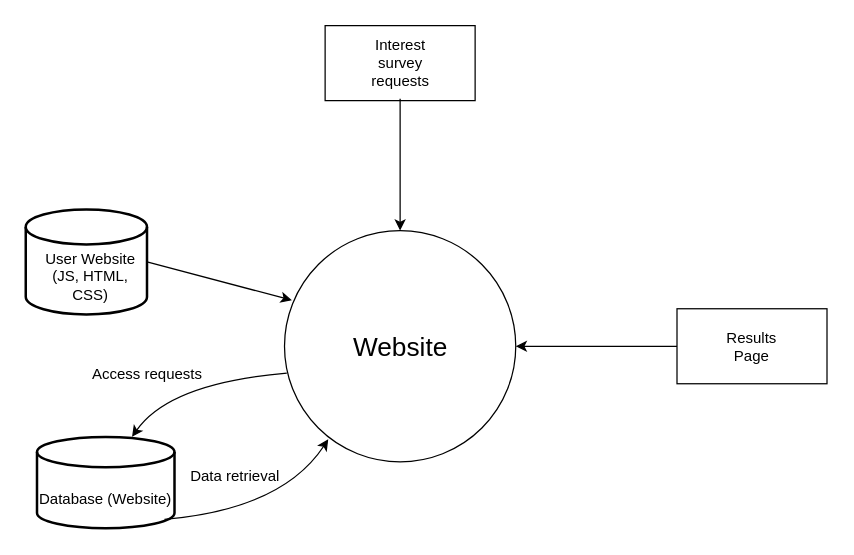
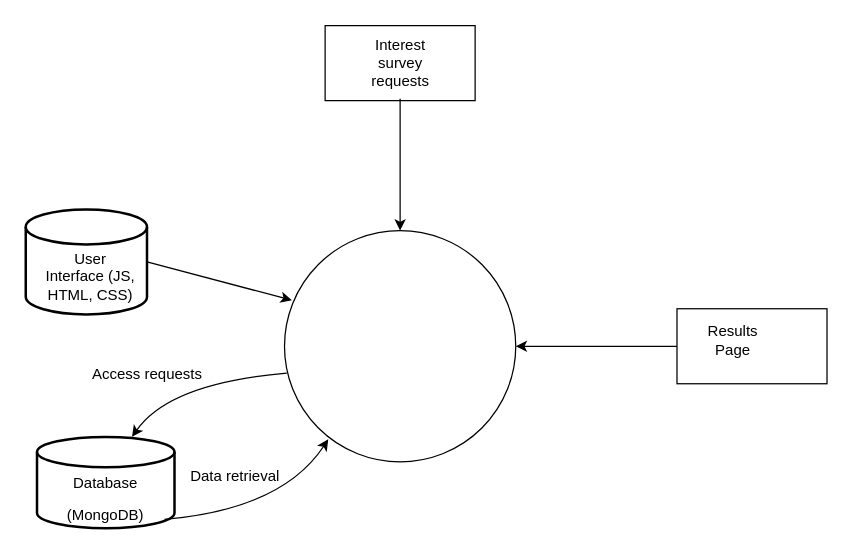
  <mxCell id="0" />
  <mxCell id="1" parent="0" />
  <mxCell id="2" value="" style="ellipse;whiteSpace=wrap;html=1;aspect=fixed;" vertex="1" parent="1"><mxGeometry x="227" y="184" width="185" height="185" as="geometry" /></mxCell>
- <mxCell id="3" value="&lt;font style=&quot;font-size: 21px&quot;&gt;Website&lt;/font&gt;" style="text;html=1;strokeColor=none;fillColor=none;align=center;verticalAlign=middle;whiteSpace=wrap;rounded=0;" vertex="1" parent="1"><mxGeometry x="289.5" y="261.5" width="60" height="30" as="geometry" /></mxCell>
  <mxCell id="4" value="" style="strokeWidth=2;html=1;shape=mxgraph.flowchart.database;whiteSpace=wrap;fontSize=21;" vertex="1" parent="1"><mxGeometry x="29" y="349" width="110" height="73" as="geometry" /></mxCell>
- <mxCell id="5" value="&lt;font style=&quot;font-size: 12px ; line-height: 0.7&quot;&gt;Database (Website)&lt;/font&gt;" style="text;html=1;strokeColor=none;fillColor=none;align=center;verticalAlign=middle;whiteSpace=wrap;rounded=0;fontSize=21;" vertex="1" parent="1"><mxGeometry x="29" y="370" width="110" height="50" as="geometry" /></mxCell>
+ <mxCell id="5" value="&lt;font style=&quot;font-size: 12px ; line-height: 0.7&quot;&gt;Database (MongoDB)&lt;/font&gt;" style="text;html=1;strokeColor=none;fillColor=none;align=center;verticalAlign=middle;whiteSpace=wrap;rounded=0;fontSize=21;" vertex="1" parent="1"><mxGeometry x="29" y="370" width="110" height="50" as="geometry" /></mxCell>
  <mxCell id="6" value="" style="curved=1;endArrow=classic;html=1;rounded=0;fontSize=12;exitX=0.01;exitY=0.616;exitDx=0;exitDy=0;exitPerimeter=0;entryX=0.691;entryY=0;entryDx=0;entryDy=0;entryPerimeter=0;" edge="1" parent="1" source="2" target="4"><mxGeometry width="50" height="50" relative="1" as="geometry"><mxPoint x="93" y="324" as="sourcePoint" /><mxPoint x="143" y="274" as="targetPoint" /><Array as="points"><mxPoint x="135" y="306" /></Array></mxGeometry></mxCell>
  <mxCell id="7" value="" style="group;rotation=180;" vertex="1" connectable="0" parent="1"><mxGeometry x="46" y="295" width="189.17" height="111.96" as="geometry" /></mxCell>
  <mxCell id="8" value="" style="group;rotation=-180;" vertex="1" connectable="0" parent="7"><mxGeometry width="189.17" height="111.96" as="geometry" /></mxCell>
  <mxCell id="9" value="" style="curved=1;endArrow=classic;html=1;rounded=0;fontSize=12;exitX=0.01;exitY=0.616;exitDx=0;exitDy=0;exitPerimeter=0;" edge="1" parent="8"><mxGeometry width="50" height="50" relative="1" as="geometry"><mxPoint x="85" y="120" as="sourcePoint" /><mxPoint x="216" y="56" as="targetPoint" /><Array as="points"><mxPoint x="179" y="112" /></Array></mxGeometry></mxCell>
  <mxCell id="10" value="&lt;div style=&quot;text-align: center&quot;&gt;&lt;span&gt;&lt;font face=&quot;helvetica&quot;&gt;Data retrieval&amp;nbsp;&lt;/font&gt;&lt;/span&gt;&lt;/div&gt;" style="text;whiteSpace=wrap;html=1;fontSize=12;" vertex="1" parent="8"><mxGeometry x="104" y="72.0" width="85.17" height="28" as="geometry" /></mxCell>
  <mxCell id="11" value="Access requests" style="text;html=1;strokeColor=none;fillColor=none;align=center;verticalAlign=middle;whiteSpace=wrap;rounded=0;fontSize=12;" vertex="1" parent="1"><mxGeometry x="56" y="284" width="123" height="30" as="geometry" /></mxCell>
  <mxCell id="12" value="" style="rounded=0;whiteSpace=wrap;html=1;fontSize=12;" vertex="1" parent="1"><mxGeometry x="259.5" y="20" width="120" height="60" as="geometry" /></mxCell>
  <mxCell id="13" value="Interest survey requests" style="text;html=1;strokeColor=none;fillColor=none;align=center;verticalAlign=middle;whiteSpace=wrap;rounded=0;fontSize=12;" vertex="1" parent="1"><mxGeometry x="289.5" y="21.5" width="60" height="57" as="geometry" /></mxCell>
  <mxCell id="14" value="" style="endArrow=classic;html=1;rounded=0;fontSize=12;exitX=0.5;exitY=1;exitDx=0;exitDy=0;entryX=0.5;entryY=0;entryDx=0;entryDy=0;" edge="1" parent="1" source="13" target="2"><mxGeometry width="50" height="50" relative="1" as="geometry"><mxPoint x="401" y="341" as="sourcePoint" /><mxPoint x="451" y="291" as="targetPoint" /></mxGeometry></mxCell>
  <mxCell id="15" value="" style="strokeWidth=2;html=1;shape=mxgraph.flowchart.database;whiteSpace=wrap;fontSize=12;" vertex="1" parent="1"><mxGeometry x="20" y="167" width="97" height="84" as="geometry" /></mxCell>
- <mxCell id="16" value="User Website (JS, HTML, CSS)" style="text;html=1;strokeColor=none;fillColor=none;align=center;verticalAlign=middle;whiteSpace=wrap;rounded=0;fontSize=12;" vertex="1" parent="1"><mxGeometry x="33.5" y="187" width="75.5" height="68" as="geometry" /></mxCell>
+ <mxCell id="16" value="User Interface (JS, HTML, CSS)" style="text;html=1;strokeColor=none;fillColor=none;align=center;verticalAlign=middle;whiteSpace=wrap;rounded=0;fontSize=12;" vertex="1" parent="1"><mxGeometry x="33.5" y="187" width="75.5" height="68" as="geometry" /></mxCell>
  <mxCell id="17" value="" style="endArrow=classic;html=1;rounded=0;fontSize=12;exitX=1;exitY=0.5;exitDx=0;exitDy=0;exitPerimeter=0;entryX=0.032;entryY=0.301;entryDx=0;entryDy=0;entryPerimeter=0;" edge="1" parent="1" source="15" target="2"><mxGeometry width="50" height="50" relative="1" as="geometry"><mxPoint x="401" y="319" as="sourcePoint" /><mxPoint x="451" y="269" as="targetPoint" /></mxGeometry></mxCell>
  <mxCell id="18" value="" style="rounded=0;whiteSpace=wrap;html=1;fontSize=12;" vertex="1" parent="1"><mxGeometry x="541" y="246.5" width="120" height="60" as="geometry" /></mxCell>
- <mxCell id="19" value="Results Page" style="text;html=1;strokeColor=none;fillColor=none;align=center;verticalAlign=middle;whiteSpace=wrap;rounded=0;fontSize=12;" vertex="1" parent="1"><mxGeometry x="571" y="261.5" width="60" height="30" as="geometry" /></mxCell>
+ <mxCell id="19" value="Results Page" style="text;html=1;strokeColor=none;fillColor=none;align=center;verticalAlign=middle;whiteSpace=wrap;rounded=0;fontSize=12;" vertex="1" parent="1"><mxGeometry x="556" y="256.5" width="60" height="30" as="geometry" /></mxCell>
  <mxCell id="20" value="" style="endArrow=classic;html=1;rounded=0;fontSize=12;exitX=0;exitY=0.5;exitDx=0;exitDy=0;entryX=1;entryY=0.5;entryDx=0;entryDy=0;" edge="1" parent="1" source="18" target="2"><mxGeometry width="50" height="50" relative="1" as="geometry"><mxPoint x="412" y="168.25" as="sourcePoint" /><mxPoint x="412" y="273.75" as="targetPoint" /></mxGeometry></mxCell>
